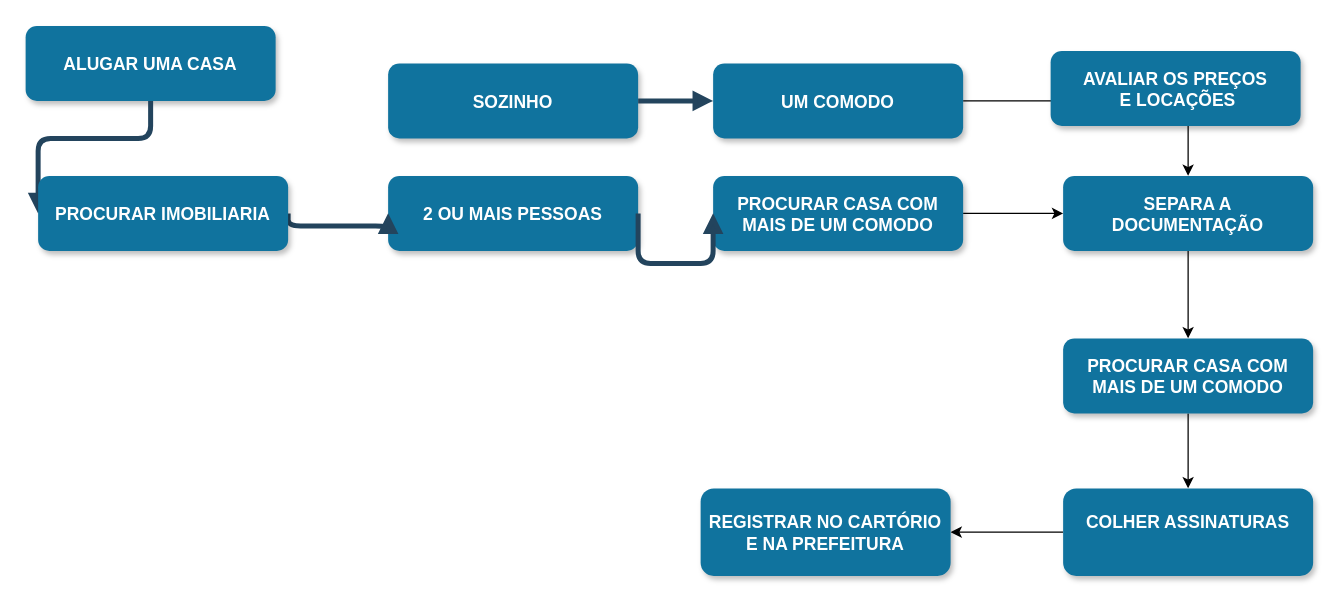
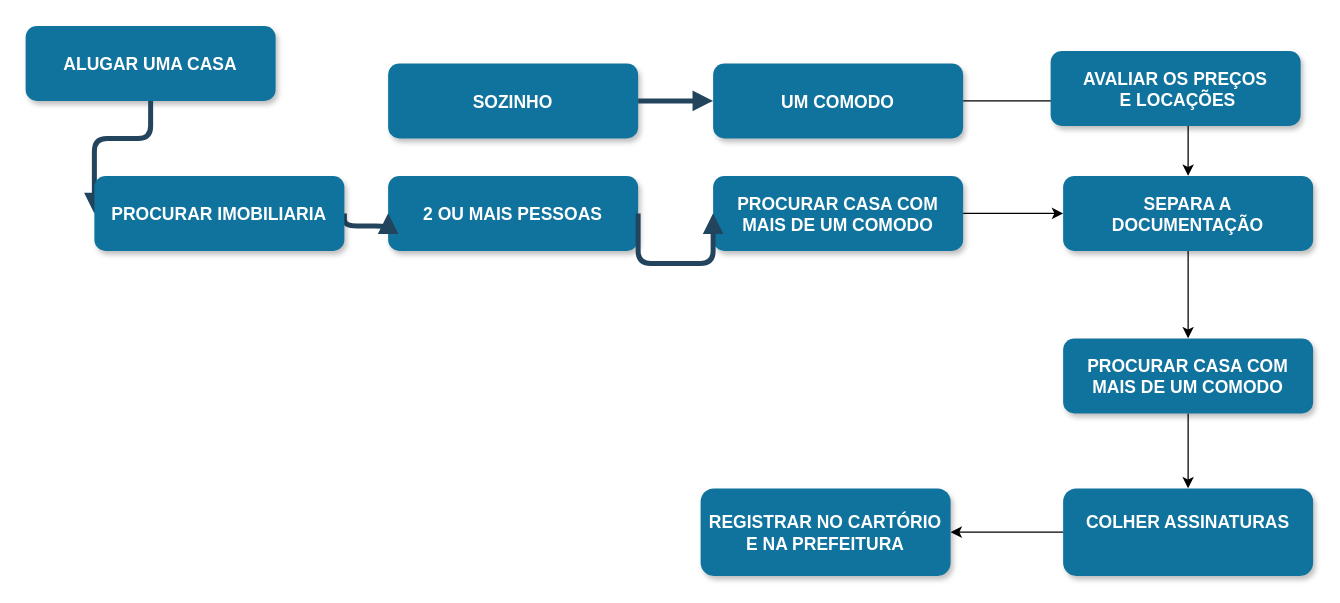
  <mxCell id="0" />
  <mxCell id="1" parent="0" />
  <mxCell id="2" value="ALUGAR UMA CASA" style="rounded=1;fillColor=#10739E;strokeColor=none;shadow=1;gradientColor=none;fontStyle=1;fontColor=#FFFFFF;fontSize=14;" parent="1" vertex="1"><mxGeometry x="20" y="20" width="200" height="60" as="geometry" /></mxCell>
  <mxCell id="3" value="SOZINHO" style="rounded=1;fillColor=#10739E;strokeColor=none;shadow=1;gradientColor=none;fontStyle=1;fontColor=#FFFFFF;fontSize=14;" parent="1" vertex="1"><mxGeometry x="310" y="50" width="200" height="60" as="geometry" /></mxCell>
  <mxCell id="4" value="2 OU MAIS PESSOAS" style="rounded=1;fillColor=#10739E;strokeColor=none;shadow=1;gradientColor=none;fontStyle=1;fontColor=#FFFFFF;fontSize=14;" parent="1" vertex="1"><mxGeometry x="310" y="140" width="200" height="60" as="geometry" /></mxCell>
  <mxCell id="5" value="" style="edgeStyle=elbowEdgeStyle;elbow=vertical;strokeWidth=4;endArrow=block;endFill=1;fontStyle=1;strokeColor=#23445D;entryX=0;entryY=0.5;entryDx=0;entryDy=0;exitX=1;exitY=0.5;exitDx=0;exitDy=0;" parent="1" source="7" target="4" edge="1"><mxGeometry x="22" y="165.5" width="100" height="100" as="geometry"><mxPoint x="312" y="240" as="sourcePoint" /><mxPoint x="522" y="230" as="targetPoint" /><Array as="points"><mxPoint x="260" y="180" /></Array></mxGeometry></mxCell>
  <mxCell id="6" value="" style="edgeStyle=elbowEdgeStyle;elbow=vertical;strokeWidth=4;endArrow=block;endFill=1;fontStyle=1;strokeColor=#23445D;exitX=0.5;exitY=1;exitDx=0;exitDy=0;entryX=0;entryY=0.5;entryDx=0;entryDy=0;" parent="1" source="2" target="7" edge="1"><mxGeometry x="22" y="165.5" width="100" height="100" as="geometry"><mxPoint x="312" y="385.5" as="sourcePoint" /><mxPoint x="482" y="595.5" as="targetPoint" /><Array as="points"><mxPoint x="100" y="110" /></Array></mxGeometry></mxCell>
- <mxCell id="7" value="PROCURAR IMOBILIARIA" style="rounded=1;fillColor=#10739E;strokeColor=none;shadow=1;gradientColor=none;fontStyle=1;fontColor=#FFFFFF;fontSize=14;" vertex="1" parent="1"><mxGeometry x="30" y="140" width="200" height="60" as="geometry" /></mxCell>
+ <mxCell id="7" value="PROCURAR IMOBILIARIA" style="rounded=1;fillColor=#10739E;strokeColor=none;shadow=1;gradientColor=none;fontStyle=1;fontColor=#FFFFFF;fontSize=14;" vertex="1" parent="1"><mxGeometry x="75" y="140" width="200" height="60" as="geometry" /></mxCell>
  <mxCell id="8" style="edgeStyle=orthogonalEdgeStyle;rounded=0;orthogonalLoop=1;jettySize=auto;html=1;entryX=0.5;entryY=0;entryDx=0;entryDy=0;" edge="1" parent="1" source="9" target="15"><mxGeometry relative="1" as="geometry"><mxPoint x="940" y="100" as="targetPoint" /></mxGeometry></mxCell>
  <mxCell id="9" value="UM COMODO" style="rounded=1;fillColor=#10739E;strokeColor=none;shadow=1;gradientColor=none;fontStyle=1;fontColor=#FFFFFF;fontSize=14;" vertex="1" parent="1"><mxGeometry x="570" y="50" width="200" height="60" as="geometry" /></mxCell>
  <mxCell id="10" style="edgeStyle=orthogonalEdgeStyle;rounded=0;orthogonalLoop=1;jettySize=auto;html=1;entryX=0;entryY=0.5;entryDx=0;entryDy=0;" edge="1" parent="1" source="11" target="15"><mxGeometry relative="1" as="geometry" /></mxCell>
  <mxCell id="11" value="PROCURAR CASA COM&#10;MAIS DE UM COMODO" style="rounded=1;fillColor=#10739E;strokeColor=none;shadow=1;gradientColor=none;fontStyle=1;fontColor=#FFFFFF;fontSize=14;" vertex="1" parent="1"><mxGeometry x="570" y="140" width="200" height="60" as="geometry" /></mxCell>
  <mxCell id="12" value="" style="edgeStyle=elbowEdgeStyle;elbow=vertical;strokeWidth=4;endArrow=block;endFill=1;fontStyle=1;strokeColor=#23445D;exitX=1;exitY=0.5;exitDx=0;exitDy=0;" edge="1" parent="1" source="3" target="9"><mxGeometry x="22" y="165.5" width="100" height="100" as="geometry"><mxPoint x="750" y="310" as="sourcePoint" /><mxPoint x="970" y="180" as="targetPoint" /><Array as="points"><mxPoint x="620" y="80" /></Array></mxGeometry></mxCell>
  <mxCell id="13" value="" style="edgeStyle=elbowEdgeStyle;elbow=vertical;strokeWidth=4;endArrow=block;endFill=1;fontStyle=1;strokeColor=#23445D;exitX=1;exitY=0.5;exitDx=0;exitDy=0;entryX=0;entryY=0.5;entryDx=0;entryDy=0;" edge="1" parent="1" source="4" target="11"><mxGeometry x="22" y="165.5" width="100" height="100" as="geometry"><mxPoint x="740" y="160" as="sourcePoint" /><mxPoint x="760" y="240" as="targetPoint" /><Array as="points"><mxPoint x="640" y="210" /></Array></mxGeometry></mxCell>
  <mxCell id="14" style="edgeStyle=orthogonalEdgeStyle;rounded=0;orthogonalLoop=1;jettySize=auto;html=1;entryX=0.5;entryY=0;entryDx=0;entryDy=0;" edge="1" parent="1" source="15" target="17"><mxGeometry relative="1" as="geometry" /></mxCell>
  <mxCell id="15" value="SEPARA A&#10;DOCUMENTAÇÃO" style="rounded=1;fillColor=#10739E;strokeColor=none;shadow=1;gradientColor=none;fontStyle=1;fontColor=#FFFFFF;fontSize=14;" vertex="1" parent="1"><mxGeometry x="850" y="140" width="200" height="60" as="geometry" /></mxCell>
  <mxCell id="16" style="edgeStyle=orthogonalEdgeStyle;rounded=0;orthogonalLoop=1;jettySize=auto;html=1;" edge="1" parent="1" source="17" target="19"><mxGeometry relative="1" as="geometry" /></mxCell>
  <mxCell id="17" value="PROCURAR CASA COM&#10;MAIS DE UM COMODO" style="rounded=1;fillColor=#10739E;strokeColor=none;shadow=1;gradientColor=none;fontStyle=1;fontColor=#FFFFFF;fontSize=14;" vertex="1" parent="1"><mxGeometry x="850" y="270" width="200" height="60" as="geometry" /></mxCell>
  <mxCell id="18" style="edgeStyle=orthogonalEdgeStyle;rounded=0;orthogonalLoop=1;jettySize=auto;html=1;entryX=1;entryY=0.5;entryDx=0;entryDy=0;" edge="1" parent="1" source="19" target="20"><mxGeometry relative="1" as="geometry" /></mxCell>
  <mxCell id="19" value="COLHER ASSINATURAS&#10;" style="rounded=1;fillColor=#10739E;strokeColor=none;shadow=1;gradientColor=none;fontStyle=1;fontColor=#FFFFFF;fontSize=14;" vertex="1" parent="1"><mxGeometry x="850" y="390" width="200" height="70" as="geometry" /></mxCell>
  <mxCell id="20" value="REGISTRAR NO CARTÓRIO&#10;E NA PREFEITURA" style="rounded=1;fillColor=#10739E;strokeColor=none;shadow=1;gradientColor=none;fontStyle=1;fontColor=#FFFFFF;fontSize=14;" vertex="1" parent="1"><mxGeometry x="560" y="390" width="200" height="70" as="geometry" /></mxCell>
  <mxCell id="21" value="AVALIAR OS PREÇOS&#10; E LOCAÇÕES" style="rounded=1;fillColor=#10739E;strokeColor=none;shadow=1;gradientColor=none;fontStyle=1;fontColor=#FFFFFF;fontSize=14;" vertex="1" parent="1"><mxGeometry x="840" y="40" width="200" height="60" as="geometry" /></mxCell>
